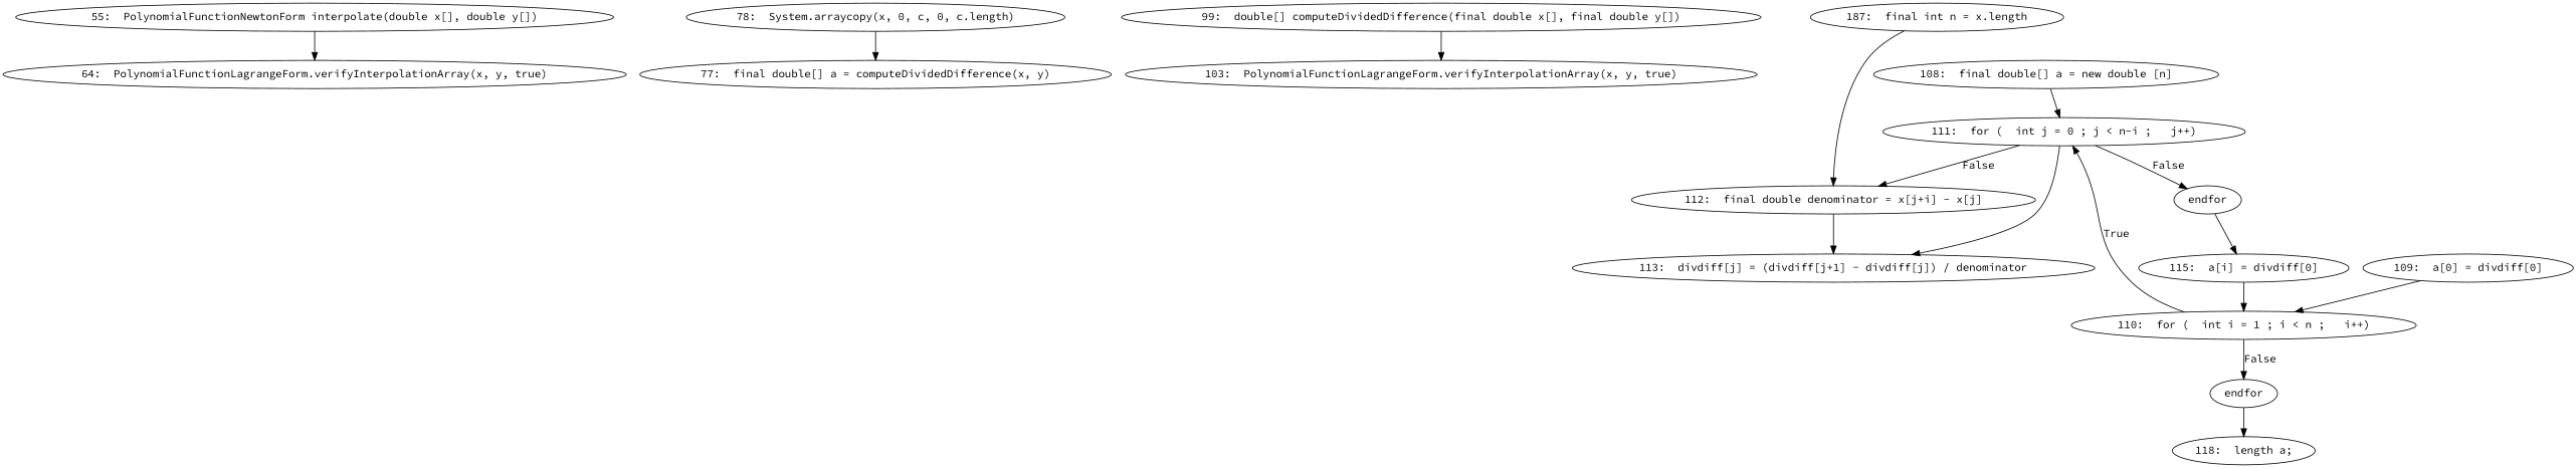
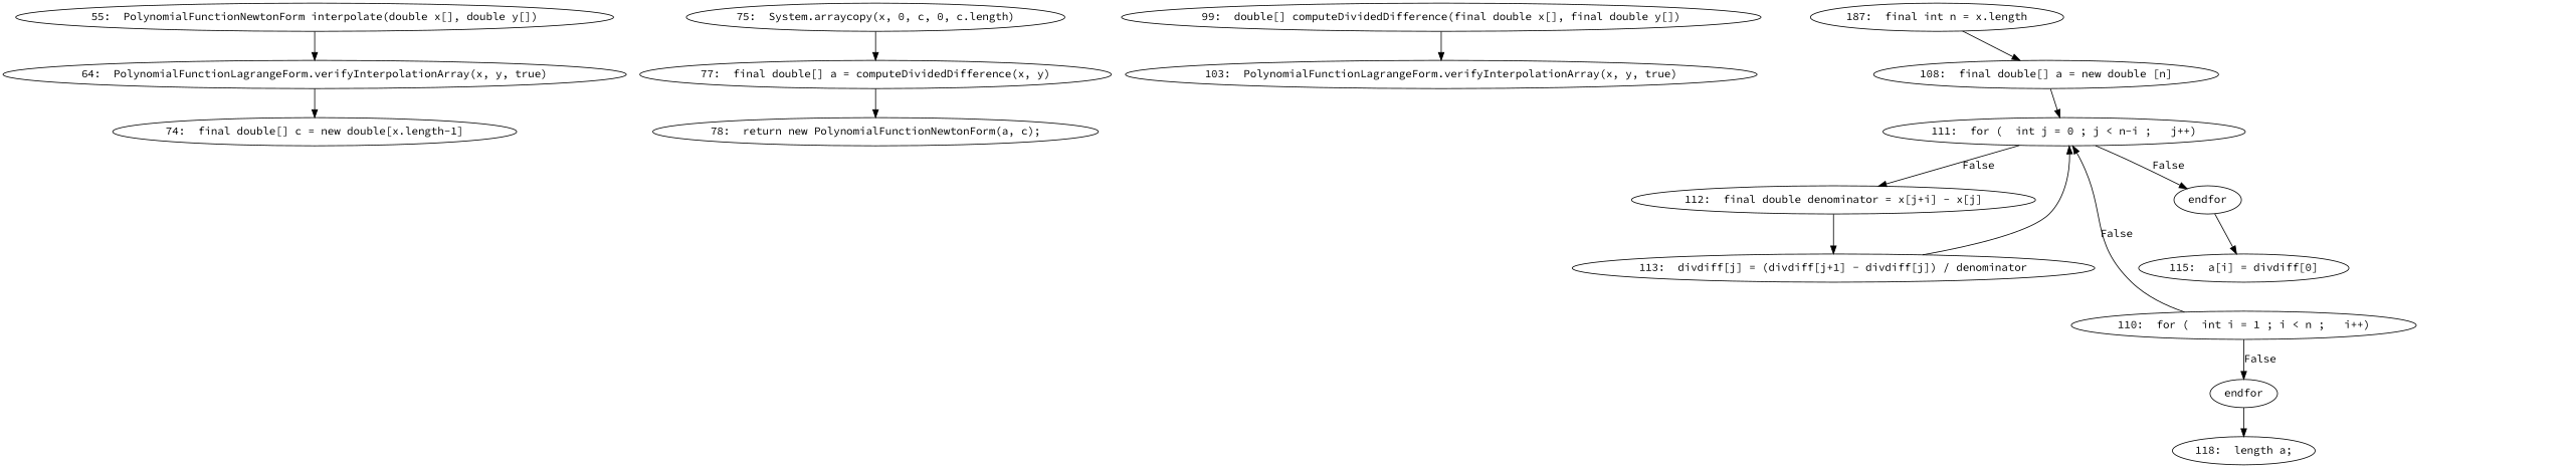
  digraph {
    fontname="Source Code Pro"
    node [fontname="Source Code Pro"]
    edge [fontname="Source Code Pro"]
    n1 [label="55:  PolynomialFunctionNewtonForm interpolate(double x[], double y[])"]
    n2 [label="64:  PolynomialFunctionLagrangeForm.verifyInterpolationArray(x, y, true)"]
-   n4 [label="78:  System.arraycopy(x, 0, c, 0, c.length)"]
+   n3 [label="74:  final double[] c = new double[x.length-1]"]
+   n4 [label="75:  System.arraycopy(x, 0, c, 0, c.length)"]
    n5 [label="77:  final double[] a = computeDividedDifference(x, y)"]
+   n6 [label="78:  return new PolynomialFunctionNewtonForm(a, c);"]
    n7 [label="99:  double[] computeDividedDifference(final double x[], final double y[])"]
    n8 [label="103:  PolynomialFunctionLagrangeForm.verifyInterpolationArray(x, y, true)"]
    n9 [label="187:  final int n = x.length"]
    n10 [label="108:  final double[] a = new double [n]"]
    n11 [label="111:  for (  int j = 0 ; j < n-i ;   j++)"]
-   n12 [label="109:  a[0] = divdiff[0]"]
    n13 [label="110:  for (  int i = 1 ; i < n ;   i++)"]
    n14 [label=endfor]
    n15 [label="118:  length a;"]
    n16 [label=endfor]
    n17 [label="112:  final double denominator = x[j+i] - x[j]"]
    n18 [label="115:  a[i] = divdiff[0]"]
    n19 [label="113:  divdiff[j] = (divdiff[j+1] - divdiff[j]) / denominator"]
    n1 -> n2
+   n2 -> n3
    n4 -> n5
+   n5 -> n6
    n7 -> n8
-   n9 -> n17
+   n9 -> n10
    n10 -> n11
    n11 -> n16 [label=False]
    n11 -> n17 [label=False]
-   n12 -> n13
-   n13 -> n11 [label=True]
+   n13 -> n11 [label=False]
    n13 -> n14 [label=False]
    n14 -> n15
    n16 -> n18
    n17 -> n19
-   n18 -> n13
-   n11 -> n19
+   n19 -> n11
  }
